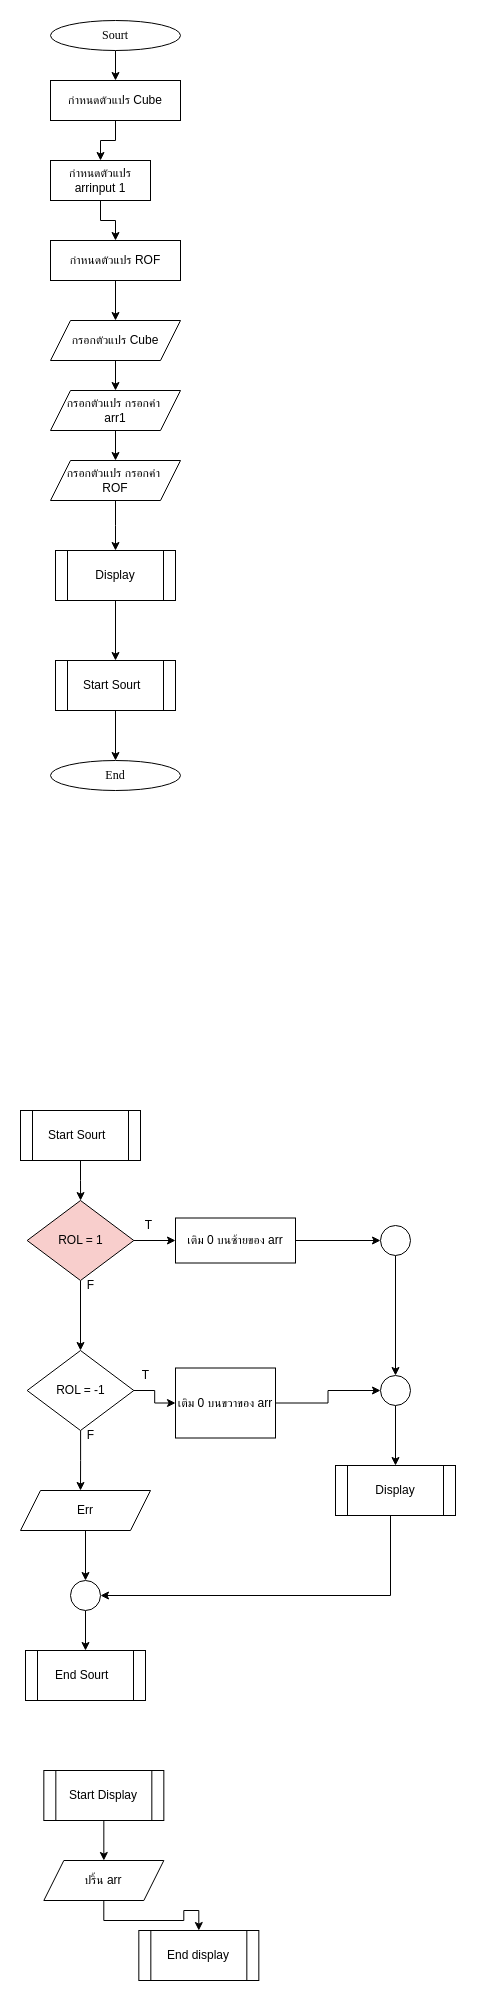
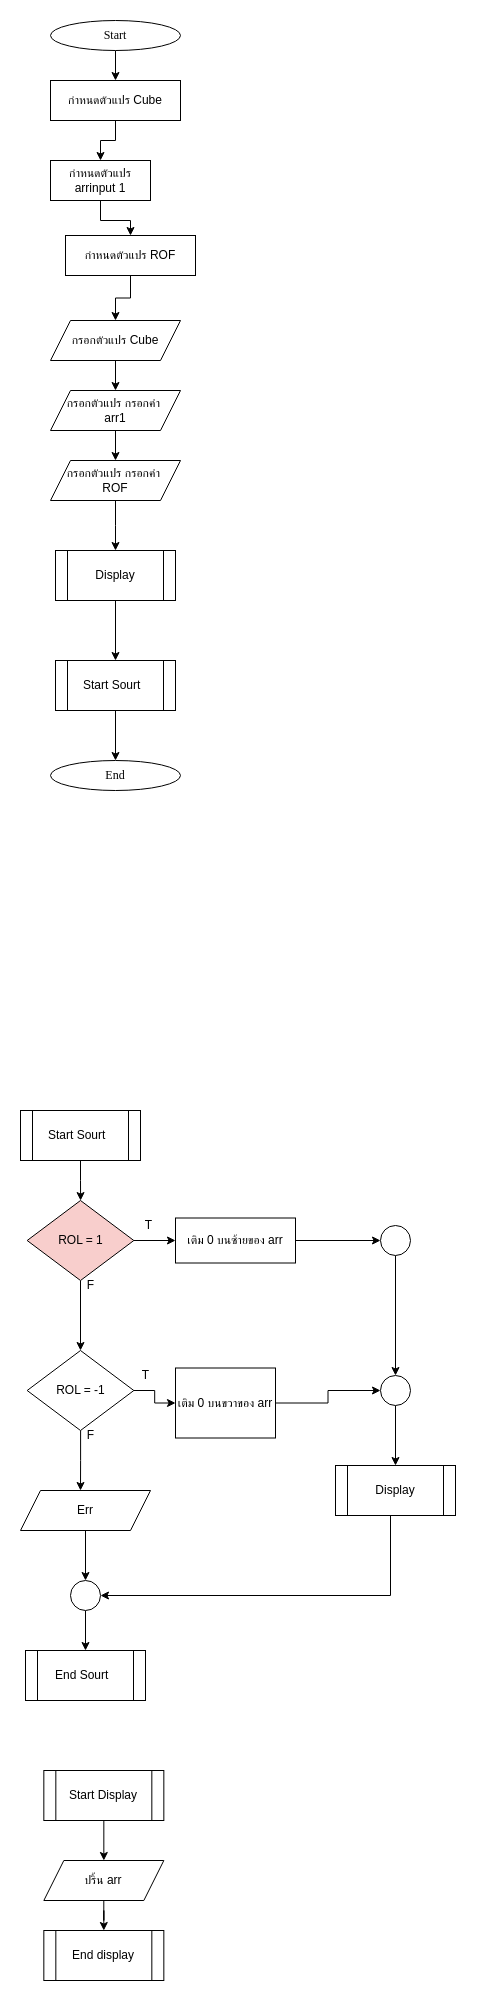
  <mxCell id="0" />
  <mxCell id="1" parent="0" />
  <mxCell id="2" value="" style="edgeStyle=orthogonalEdgeStyle;rounded=0;orthogonalLoop=1;jettySize=auto;html=1;" edge="1" parent="1" source="3" target="5"><mxGeometry relative="1" as="geometry" /></mxCell>
- <mxCell id="3" value="&lt;font data-font-src=&quot;https://fonts.googleapis.com/css?family=Sarabun&quot; face=&quot;Sarabun&quot;&gt;Sourt&lt;/font&gt;" style="ellipse;whiteSpace=wrap;html=1;" vertex="1" parent="1"><mxGeometry x="50" y="20" width="130" height="30" as="geometry" /></mxCell>
+ <mxCell id="3" value="&lt;font data-font-src=&quot;https://fonts.googleapis.com/css?family=Sarabun&quot; face=&quot;Sarabun&quot;&gt;Start&lt;/font&gt;" style="ellipse;whiteSpace=wrap;html=1;" vertex="1" parent="1"><mxGeometry x="50" y="20" width="130" height="30" as="geometry" /></mxCell>
  <mxCell id="4" value="" style="edgeStyle=orthogonalEdgeStyle;rounded=0;orthogonalLoop=1;jettySize=auto;html=1;" edge="1" parent="1" source="5" target="9"><mxGeometry relative="1" as="geometry" /></mxCell>
  <mxCell id="5" value="กำหนดตัวแปร Cube" style="rounded=0;whiteSpace=wrap;html=1;" vertex="1" parent="1"><mxGeometry x="50" y="80" width="130" height="40" as="geometry" /></mxCell>
  <mxCell id="6" value="" style="edgeStyle=orthogonalEdgeStyle;rounded=0;orthogonalLoop=1;jettySize=auto;html=1;" edge="1" parent="1" source="7" target="13"><mxGeometry relative="1" as="geometry" /></mxCell>
  <mxCell id="7" value="กรอกตัวแปร Cube" style="rounded=0;whiteSpace=wrap;html=1;shape=parallelogram;perimeter=parallelogramPerimeter;fixedSize=1;" vertex="1" parent="1"><mxGeometry x="50" y="320" width="130" height="40" as="geometry" /></mxCell>
  <mxCell id="8" value="" style="edgeStyle=orthogonalEdgeStyle;rounded=0;orthogonalLoop=1;jettySize=auto;html=1;" edge="1" parent="1" source="9" target="11"><mxGeometry relative="1" as="geometry" /></mxCell>
  <mxCell id="9" value="กำหนดตัวแปร arrinput 1" style="rounded=0;whiteSpace=wrap;html=1;" vertex="1" parent="1"><mxGeometry x="50" y="160" width="100" height="40" as="geometry" /></mxCell>
  <mxCell id="10" value="" style="edgeStyle=orthogonalEdgeStyle;rounded=0;orthogonalLoop=1;jettySize=auto;html=1;" edge="1" parent="1" source="11" target="7"><mxGeometry relative="1" as="geometry" /></mxCell>
- <mxCell id="11" value="กำหนดตัวแปร ROF" style="rounded=0;whiteSpace=wrap;html=1;" vertex="1" parent="1"><mxGeometry x="50" y="240" width="130" height="40" as="geometry" /></mxCell>
+ <mxCell id="11" value="กำหนดตัวแปร ROF" style="rounded=0;whiteSpace=wrap;html=1;" vertex="1" parent="1"><mxGeometry x="65" y="235" width="130" height="40" as="geometry" /></mxCell>
  <mxCell id="12" value="" style="edgeStyle=orthogonalEdgeStyle;rounded=0;orthogonalLoop=1;jettySize=auto;html=1;" edge="1" parent="1" source="13" target="15"><mxGeometry relative="1" as="geometry" /></mxCell>
  <mxCell id="13" value="กรอกตัวแปร กรอกค่า&amp;nbsp;&lt;div&gt;arr1&lt;/div&gt;" style="rounded=0;whiteSpace=wrap;html=1;shape=parallelogram;perimeter=parallelogramPerimeter;fixedSize=1;" vertex="1" parent="1"><mxGeometry x="50" y="390" width="130" height="40" as="geometry" /></mxCell>
  <mxCell id="14" value="" style="edgeStyle=orthogonalEdgeStyle;rounded=0;orthogonalLoop=1;jettySize=auto;html=1;" edge="1" parent="1" source="15"><mxGeometry relative="1" as="geometry"><mxPoint x="115" y="550" as="targetPoint" /></mxGeometry></mxCell>
  <mxCell id="15" value="กรอกตัวแปร กรอกค่า&amp;nbsp;&lt;div&gt;ROF&lt;/div&gt;" style="rounded=0;whiteSpace=wrap;html=1;shape=parallelogram;perimeter=parallelogramPerimeter;fixedSize=1;" vertex="1" parent="1"><mxGeometry x="50" y="460" width="130" height="40" as="geometry" /></mxCell>
  <mxCell id="16" value="" style="edgeStyle=orthogonalEdgeStyle;rounded=0;orthogonalLoop=1;jettySize=auto;html=1;" edge="1" parent="1" source="17" target="20"><mxGeometry relative="1" as="geometry" /></mxCell>
  <mxCell id="17" value="Start&amp;nbsp;Sourt &amp;nbsp;" style="shape=process;whiteSpace=wrap;html=1;backgroundOutline=1;" vertex="1" parent="1"><mxGeometry x="20" y="1110" width="120" height="50" as="geometry" /></mxCell>
  <mxCell id="18" value="" style="edgeStyle=orthogonalEdgeStyle;rounded=0;orthogonalLoop=1;jettySize=auto;html=1;" edge="1" parent="1" source="20" target="23"><mxGeometry relative="1" as="geometry" /></mxCell>
  <mxCell id="19" value="" style="edgeStyle=orthogonalEdgeStyle;rounded=0;orthogonalLoop=1;jettySize=auto;html=1;" edge="1" parent="1" source="20" target="25"><mxGeometry relative="1" as="geometry" /></mxCell>
  <mxCell id="20" value="ROL = 1" style="rhombus;whiteSpace=wrap;html=1;fillColor=#f8cecc;" vertex="1" parent="1"><mxGeometry x="26.66" y="1200" width="106.67" height="80" as="geometry" /></mxCell>
  <mxCell id="21" value="" style="edgeStyle=orthogonalEdgeStyle;rounded=0;orthogonalLoop=1;jettySize=auto;html=1;" edge="1" parent="1" source="23" target="27"><mxGeometry relative="1" as="geometry" /></mxCell>
  <mxCell id="22" value="" style="edgeStyle=orthogonalEdgeStyle;rounded=0;orthogonalLoop=1;jettySize=auto;html=1;" edge="1" parent="1" source="23"><mxGeometry relative="1" as="geometry"><mxPoint x="79.995" y="1490" as="targetPoint" /></mxGeometry></mxCell>
  <mxCell id="23" value="ROL = -1" style="rhombus;whiteSpace=wrap;html=1;" vertex="1" parent="1"><mxGeometry x="26.66" y="1350" width="106.67" height="80" as="geometry" /></mxCell>
  <mxCell id="24" value="" style="edgeStyle=orthogonalEdgeStyle;rounded=0;orthogonalLoop=1;jettySize=auto;html=1;" edge="1" parent="1" source="25" target="38"><mxGeometry relative="1" as="geometry" /></mxCell>
  <mxCell id="25" value="เติม 0 บนซ้ายของ arr" style="rounded=0;whiteSpace=wrap;html=1;" vertex="1" parent="1"><mxGeometry x="175" y="1217.5" width="120" height="45" as="geometry" /></mxCell>
  <mxCell id="26" value="" style="edgeStyle=orthogonalEdgeStyle;rounded=0;orthogonalLoop=1;jettySize=auto;html=1;" edge="1" parent="1" source="27" target="36"><mxGeometry relative="1" as="geometry" /></mxCell>
  <mxCell id="27" value="เติม 0 บนขวาของ arr" style="rounded=0;whiteSpace=wrap;html=1;" vertex="1" parent="1"><mxGeometry x="175" y="1367.5" width="100" height="70" as="geometry" /></mxCell>
  <mxCell id="28" value="" style="edgeStyle=orthogonalEdgeStyle;rounded=0;orthogonalLoop=1;jettySize=auto;html=1;" edge="1" parent="1" source="29" target="31"><mxGeometry relative="1" as="geometry" /></mxCell>
  <mxCell id="29" value="Start Display" style="shape=process;whiteSpace=wrap;html=1;backgroundOutline=1;" vertex="1" parent="1"><mxGeometry x="43.33" y="1770" width="120" height="50" as="geometry" /></mxCell>
  <mxCell id="30" value="" style="edgeStyle=orthogonalEdgeStyle;rounded=0;orthogonalLoop=1;jettySize=auto;html=1;" edge="1" parent="1" source="31" target="32"><mxGeometry relative="1" as="geometry" /></mxCell>
  <mxCell id="31" value="ปริ้น arr" style="shape=parallelogram;perimeter=parallelogramPerimeter;whiteSpace=wrap;html=1;fixedSize=1;" vertex="1" parent="1"><mxGeometry x="43.33" y="1860" width="120" height="40" as="geometry" /></mxCell>
- <mxCell id="32" value="End display" style="shape=process;whiteSpace=wrap;html=1;backgroundOutline=1;" vertex="1" parent="1"><mxGeometry x="138.33" y="1930" width="120" height="50" as="geometry" /></mxCell>
+ <mxCell id="32" value="End display" style="shape=process;whiteSpace=wrap;html=1;backgroundOutline=1;" vertex="1" parent="1"><mxGeometry x="43.33" y="1930" width="120" height="50" as="geometry" /></mxCell>
  <mxCell id="33" style="edgeStyle=orthogonalEdgeStyle;rounded=0;orthogonalLoop=1;jettySize=auto;html=1;entryX=1;entryY=0.5;entryDx=0;entryDy=0;" edge="1" parent="1" source="34" target="47"><mxGeometry relative="1" as="geometry"><Array as="points"><mxPoint x="390" y="1595" /></Array></mxGeometry></mxCell>
  <mxCell id="34" value="Display" style="shape=process;whiteSpace=wrap;html=1;backgroundOutline=1;" vertex="1" parent="1"><mxGeometry x="335" y="1465" width="120" height="50" as="geometry" /></mxCell>
  <mxCell id="35" value="" style="edgeStyle=orthogonalEdgeStyle;rounded=0;orthogonalLoop=1;jettySize=auto;html=1;" edge="1" parent="1" source="36" target="34"><mxGeometry relative="1" as="geometry" /></mxCell>
  <mxCell id="36" value="" style="ellipse;whiteSpace=wrap;html=1;aspect=fixed;" vertex="1" parent="1"><mxGeometry x="380" y="1375" width="30" height="30" as="geometry" /></mxCell>
  <mxCell id="37" style="edgeStyle=orthogonalEdgeStyle;rounded=0;orthogonalLoop=1;jettySize=auto;html=1;entryX=0.5;entryY=0;entryDx=0;entryDy=0;" edge="1" parent="1" source="38" target="36"><mxGeometry relative="1" as="geometry" /></mxCell>
  <mxCell id="38" value="" style="ellipse;whiteSpace=wrap;html=1;aspect=fixed;" vertex="1" parent="1"><mxGeometry x="380" y="1225" width="30" height="30" as="geometry" /></mxCell>
  <mxCell id="39" value="" style="edgeStyle=orthogonalEdgeStyle;rounded=0;orthogonalLoop=1;jettySize=auto;html=1;" edge="1" parent="1" source="40" target="47"><mxGeometry relative="1" as="geometry" /></mxCell>
  <mxCell id="40" value="Err" style="rounded=0;whiteSpace=wrap;html=1;shape=parallelogram;perimeter=parallelogramPerimeter;fixedSize=1;" vertex="1" parent="1"><mxGeometry x="20" y="1490" width="130" height="40" as="geometry" /></mxCell>
  <mxCell id="41" value="T" style="text;html=1;align=center;verticalAlign=middle;resizable=0;points=[];autosize=1;strokeColor=none;fillColor=none;" vertex="1" parent="1"><mxGeometry x="130" y="1360" width="30" height="30" as="geometry" /></mxCell>
  <mxCell id="42" value="T" style="text;html=1;align=center;verticalAlign=middle;resizable=0;points=[];autosize=1;strokeColor=none;fillColor=none;" vertex="1" parent="1"><mxGeometry x="133.33" y="1210" width="30" height="30" as="geometry" /></mxCell>
  <mxCell id="43" value="F" style="text;html=1;align=center;verticalAlign=middle;resizable=0;points=[];autosize=1;strokeColor=none;fillColor=none;" vertex="1" parent="1"><mxGeometry x="75" y="1270" width="30" height="30" as="geometry" /></mxCell>
  <mxCell id="44" value="F" style="text;html=1;align=center;verticalAlign=middle;resizable=0;points=[];autosize=1;strokeColor=none;fillColor=none;" vertex="1" parent="1"><mxGeometry x="75" y="1420" width="30" height="30" as="geometry" /></mxCell>
  <mxCell id="45" value="End Sourt &amp;nbsp;" style="shape=process;whiteSpace=wrap;html=1;backgroundOutline=1;" vertex="1" parent="1"><mxGeometry x="25" y="1650" width="120" height="50" as="geometry" /></mxCell>
  <mxCell id="46" value="" style="edgeStyle=orthogonalEdgeStyle;rounded=0;orthogonalLoop=1;jettySize=auto;html=1;" edge="1" parent="1" source="47" target="45"><mxGeometry relative="1" as="geometry" /></mxCell>
  <mxCell id="47" value="" style="ellipse;whiteSpace=wrap;html=1;aspect=fixed;" vertex="1" parent="1"><mxGeometry x="70" y="1580" width="30" height="30" as="geometry" /></mxCell>
  <mxCell id="48" value="" style="edgeStyle=orthogonalEdgeStyle;rounded=0;orthogonalLoop=1;jettySize=auto;html=1;" edge="1" parent="1" source="49" target="52"><mxGeometry relative="1" as="geometry" /></mxCell>
  <mxCell id="49" value="Start&amp;nbsp;Sourt &amp;nbsp;" style="shape=process;whiteSpace=wrap;html=1;backgroundOutline=1;" vertex="1" parent="1"><mxGeometry x="55" y="660" width="120" height="50" as="geometry" /></mxCell>
  <mxCell id="50" value="" style="edgeStyle=orthogonalEdgeStyle;rounded=0;orthogonalLoop=1;jettySize=auto;html=1;" edge="1" parent="1" source="51" target="49"><mxGeometry relative="1" as="geometry" /></mxCell>
  <mxCell id="51" value="Display" style="shape=process;whiteSpace=wrap;html=1;backgroundOutline=1;" vertex="1" parent="1"><mxGeometry x="55" y="550" width="120" height="50" as="geometry" /></mxCell>
  <mxCell id="52" value="&lt;font data-font-src=&quot;https://fonts.googleapis.com/css?family=Sarabun&quot; face=&quot;Sarabun&quot;&gt;End&lt;/font&gt;" style="ellipse;whiteSpace=wrap;html=1;" vertex="1" parent="1"><mxGeometry x="50" y="760" width="130" height="30" as="geometry" /></mxCell>
